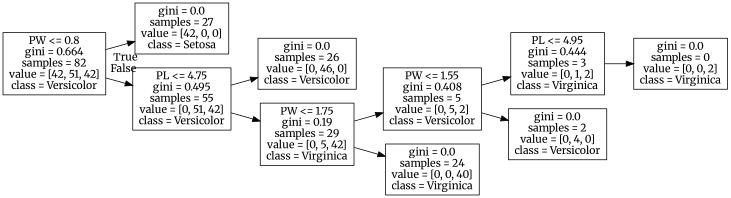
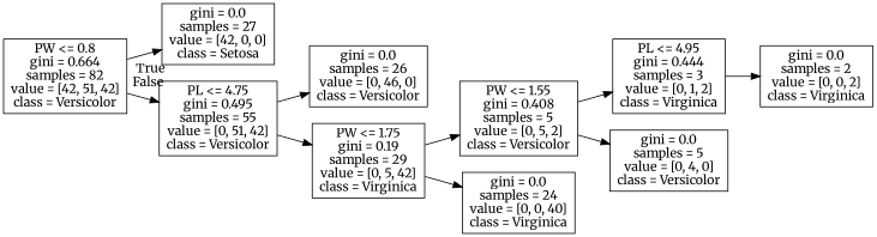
  digraph {
    fontname=Merriweather
    rankdir=LR
    node [fontname=Merriweather shape=box]
    edge [fontname=Merriweather]
    n1 [label="PW <= 0.8\ngini = 0.664\nsamples = 82\nvalue = [42, 51, 42]\nclass = Versicolor"]
    n2 [label="gini = 0.0\nsamples = 27\nvalue = [42, 0, 0]\nclass = Setosa"]
    n3 [label="PL <= 4.75\ngini = 0.495\nsamples = 55\nvalue = [0, 51, 42]\nclass = Versicolor"]
    n4 [label="gini = 0.0\nsamples = 26\nvalue = [0, 46, 0]\nclass = Versicolor"]
    n5 [label="PW <= 1.75\ngini = 0.19\nsamples = 29\nvalue = [0, 5, 42]\nclass = Virginica"]
    n6 [label="PW <= 1.55\ngini = 0.408\nsamples = 5\nvalue = [0, 5, 2]\nclass = Versicolor"]
    n7 [label="gini = 0.0\nsamples = 24\nvalue = [0, 0, 40]\nclass = Virginica"]
    n8 [label="PL <= 4.95\ngini = 0.444\nsamples = 3\nvalue = [0, 1, 2]\nclass = Virginica"]
-   n9 [label="gini = 0.0\nsamples = 2\nvalue = [0, 4, 0]\nclass = Versicolor"]
-   n10 [label="gini = 0.0\nsamples = 0\nvalue = [0, 0, 2]\nclass = Virginica"]
+   n9 [label="gini = 0.0\nsamples = 5\nvalue = [0, 4, 0]\nclass = Versicolor"]
+   n10 [label="gini = 0.0\nsamples = 2\nvalue = [0, 0, 2]\nclass = Virginica"]
    n1 -> n2 [headlabel=True labelangle=45 labeldistance=2.5]
    n1 -> n3 [headlabel=False labelangle=-45 labeldistance=2.5]
    n3 -> n4
    n3 -> n5
    n5 -> n6
    n5 -> n7
    n6 -> n8
    n6 -> n9
    n8 -> n10
  }
